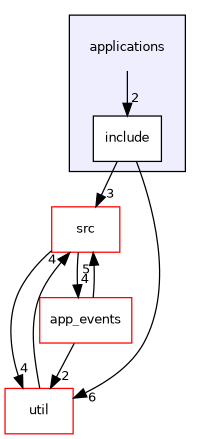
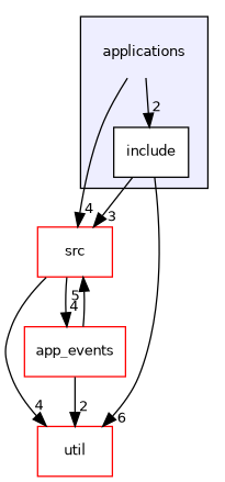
  digraph {
    compound=true
    node [fontname=Helvetica fontsize=10 shape=box color=red fillcolor=white style=filled]
    edge [headlabel=4 labeldistance=1.5 labelfontname=Helvetica labelfontsize=10]
    n1 [label=applications shape=plaintext color="" fillcolor="" style=""]
    n2 [color=black label=include]
    n3 [label=src]
    n4 [label=util]
    n5 [label=app_events]
    subgraph cluster_1 {
      bgcolor="#eeeeff"
      pencolor=black
      n1
      n2
    }
    n1 -> n2 [headlabel=2]
    n2 -> n3 [headlabel=3]
    n2 -> n4 [headlabel=6]
    n3 -> n4
    n3 -> n5
-   n4 -> n3
+   n1 -> n3
    n5 -> n3 [headlabel=5]
    n5 -> n4 [headlabel=2]
  }
